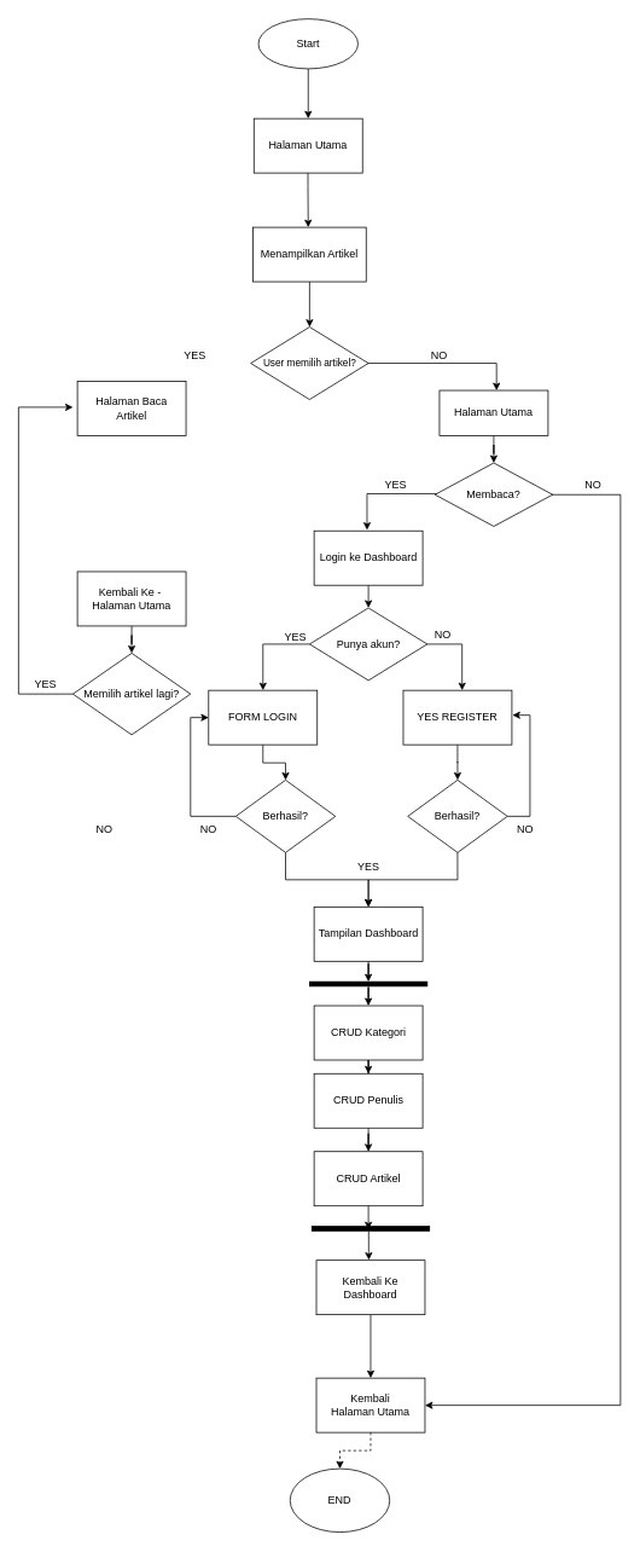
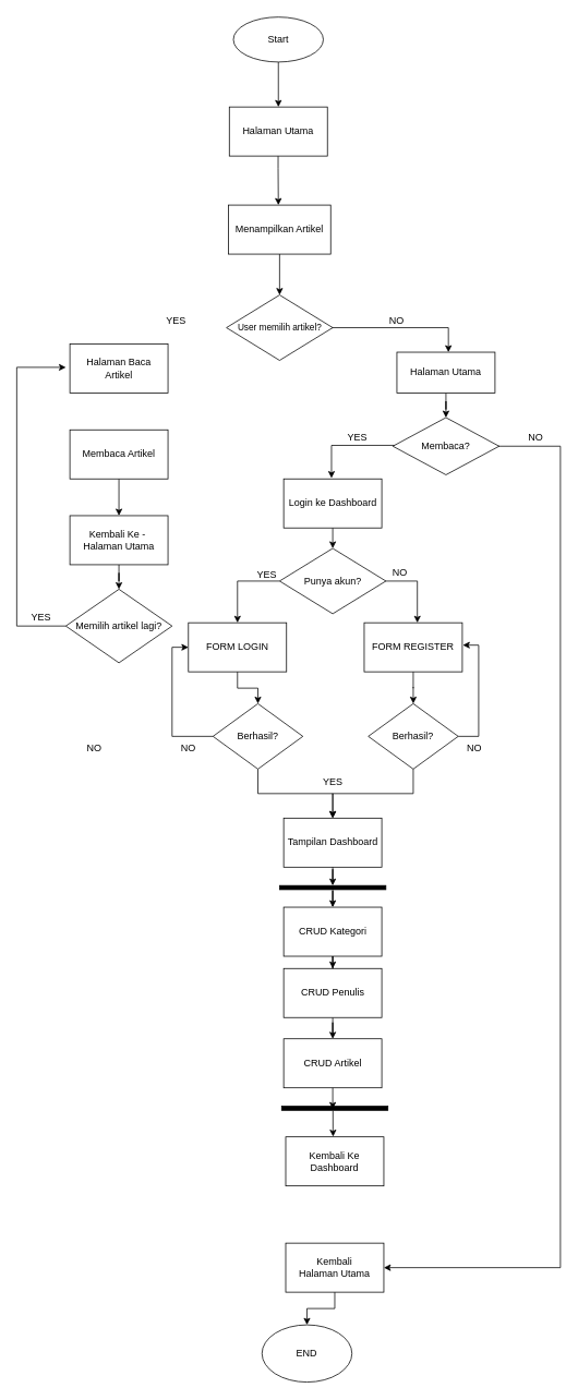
  <mxCell id="0" />
  <mxCell id="1" parent="0" />
  <mxCell id="2" value="" style="edgeStyle=orthogonalEdgeStyle;rounded=0;orthogonalLoop=1;jettySize=auto;html=1;" parent="1" source="3" target="5" edge="1"><mxGeometry relative="1" as="geometry" /></mxCell>
  <mxCell id="3" value="Start" style="ellipse;whiteSpace=wrap;html=1;" parent="1" vertex="1"><mxGeometry x="285" y="20" width="110" height="55" as="geometry" /></mxCell>
  <mxCell id="4" value="" style="edgeStyle=orthogonalEdgeStyle;rounded=0;orthogonalLoop=1;jettySize=auto;html=1;" parent="1" edge="1"><mxGeometry relative="1" as="geometry"><mxPoint x="339.713" y="190" as="sourcePoint" /><mxPoint x="340" y="250" as="targetPoint" /><Array as="points"><mxPoint x="339.69" y="205" /><mxPoint x="339.69" y="205" /></Array></mxGeometry></mxCell>
  <mxCell id="5" value="Halaman Utama" style="whiteSpace=wrap;html=1;" parent="1" vertex="1"><mxGeometry x="280" y="130" width="120" height="60" as="geometry" /></mxCell>
  <mxCell id="6" value="" style="edgeStyle=orthogonalEdgeStyle;rounded=0;orthogonalLoop=1;jettySize=auto;html=1;" parent="1" source="7" target="9" edge="1"><mxGeometry relative="1" as="geometry" /></mxCell>
  <mxCell id="7" value="Menampilkan Artikel" style="whiteSpace=wrap;html=1;" parent="1" vertex="1"><mxGeometry x="279" y="250" width="125" height="60" as="geometry" /></mxCell>
  <mxCell id="8" value="" style="edgeStyle=orthogonalEdgeStyle;rounded=0;orthogonalLoop=1;jettySize=auto;html=1;" parent="1" edge="1"><mxGeometry relative="1" as="geometry"><mxPoint x="404" y="400" as="sourcePoint" /><mxPoint x="548" y="430" as="targetPoint" /><Array as="points"><mxPoint x="547.5" y="400" /></Array></mxGeometry></mxCell>
  <mxCell id="9" value="&lt;font style=&quot;font-size: 11px;&quot;&gt;User memilih artikel?&lt;/font&gt;" style="rhombus;whiteSpace=wrap;html=1;align=center;" parent="1" vertex="1"><mxGeometry x="276.5" y="360" width="130" height="80" as="geometry" /></mxCell>
  <mxCell id="10" value="Halaman Baca&lt;div&gt;Artikel&lt;/div&gt;" style="whiteSpace=wrap;html=1;" parent="1" vertex="1"><mxGeometry x="85" y="420" width="120" height="60" as="geometry" /></mxCell>
+ <mxCell id="11" value="" style="edgeStyle=orthogonalEdgeStyle;rounded=0;orthogonalLoop=1;jettySize=auto;html=1;" parent="1" source="12" target="14" edge="1"><mxGeometry relative="1" as="geometry" /></mxCell>
+ <mxCell id="12" value="Membaca Artikel" style="whiteSpace=wrap;html=1;" parent="1" vertex="1"><mxGeometry x="85" y="525" width="120" height="60" as="geometry" /></mxCell>
  <mxCell id="13" value="" style="edgeStyle=orthogonalEdgeStyle;rounded=0;orthogonalLoop=1;jettySize=auto;html=1;" parent="1" source="14" target="15" edge="1"><mxGeometry relative="1" as="geometry" /></mxCell>
  <mxCell id="14" value="Kembali Ke -&amp;nbsp;&lt;div&gt;Halaman Utama&lt;/div&gt;" style="whiteSpace=wrap;html=1;" parent="1" vertex="1"><mxGeometry x="85" y="630" width="120" height="60" as="geometry" /></mxCell>
  <mxCell id="15" value="Memilih artikel lagi?" style="rhombus;whiteSpace=wrap;html=1;" parent="1" vertex="1"><mxGeometry x="80" y="720" width="130" height="90" as="geometry" /></mxCell>
  <mxCell id="16" value="YES" style="text;strokeColor=none;align=center;fillColor=none;html=1;verticalAlign=middle;whiteSpace=wrap;rounded=0;" parent="1" vertex="1"><mxGeometry x="185" y="377" width="60" height="30" as="geometry" /></mxCell>
  <mxCell id="17" value="" style="edgeStyle=orthogonalEdgeStyle;rounded=0;orthogonalLoop=1;jettySize=auto;html=1;targetPerimeterSpacing=2;entryX=0.001;entryY=0.392;entryDx=0;entryDy=0;entryPerimeter=0;" parent="1" edge="1"><mxGeometry relative="1" as="geometry"><mxPoint x="80" y="765" as="sourcePoint" /><mxPoint x="80.12" y="448.52" as="targetPoint" /><Array as="points"><mxPoint x="80" y="765" /><mxPoint x="20" y="765" /><mxPoint x="20" y="449" /></Array></mxGeometry></mxCell>
  <mxCell id="18" value="YES" style="text;strokeColor=none;align=center;fillColor=none;html=1;verticalAlign=middle;whiteSpace=wrap;rounded=0;" parent="1" vertex="1"><mxGeometry x="20" y="740" width="60" height="30" as="geometry" /></mxCell>
  <mxCell id="19" value="" style="edgeStyle=orthogonalEdgeStyle;rounded=0;orthogonalLoop=1;jettySize=auto;html=1;" parent="1" edge="1"><mxGeometry relative="1" as="geometry"><mxPoint x="483.417" y="543.95" as="sourcePoint" /><mxPoint x="405" y="584" as="targetPoint" /><Array as="points"><mxPoint x="405" y="544" /></Array></mxGeometry></mxCell>
  <mxCell id="20" value="Membaca?" style="rhombus;whiteSpace=wrap;html=1;" parent="1" vertex="1"><mxGeometry x="480" y="510" width="130" height="70" as="geometry" /></mxCell>
  <mxCell id="21" value="NO" style="text;strokeColor=none;align=center;fillColor=none;html=1;verticalAlign=middle;whiteSpace=wrap;rounded=0;" parent="1" vertex="1"><mxGeometry x="455" y="377" width="60" height="30" as="geometry" /></mxCell>
  <mxCell id="22" value="YES" style="text;strokeColor=none;align=center;fillColor=none;html=1;verticalAlign=middle;whiteSpace=wrap;rounded=0;" parent="1" vertex="1"><mxGeometry x="406.5" y="520" width="60" height="30" as="geometry" /></mxCell>
  <mxCell id="23" value="NO" style="text;strokeColor=none;align=center;fillColor=none;html=1;verticalAlign=middle;whiteSpace=wrap;rounded=0;" parent="1" vertex="1"><mxGeometry x="85" y="900" width="60" height="30" as="geometry" /></mxCell>
  <mxCell id="24" value="" style="edgeStyle=orthogonalEdgeStyle;rounded=0;orthogonalLoop=1;jettySize=auto;html=1;" parent="1" source="25" target="20" edge="1"><mxGeometry relative="1" as="geometry" /></mxCell>
  <mxCell id="25" value="Halaman Utama" style="whiteSpace=wrap;html=1;" parent="1" vertex="1"><mxGeometry x="485" y="430" width="120" height="50" as="geometry" /></mxCell>
  <mxCell id="26" value="" style="edgeStyle=orthogonalEdgeStyle;rounded=0;orthogonalLoop=1;jettySize=auto;html=1;" parent="1" target="63" edge="1"><mxGeometry relative="1" as="geometry"><mxPoint x="609" y="545" as="sourcePoint" /><mxPoint x="685" y="1120" as="targetPoint" /><Array as="points"><mxPoint x="685" y="545" /><mxPoint x="685" y="1550" /></Array></mxGeometry></mxCell>
  <mxCell id="27" value="" style="edgeStyle=orthogonalEdgeStyle;rounded=0;orthogonalLoop=1;jettySize=auto;html=1;" parent="1" source="28" edge="1"><mxGeometry relative="1" as="geometry"><mxPoint x="406.5" y="670" as="targetPoint" /></mxGeometry></mxCell>
  <mxCell id="28" value="Login ke Dashboard" style="rounded=0;whiteSpace=wrap;html=1;" parent="1" vertex="1"><mxGeometry x="346.5" y="585" width="120" height="60" as="geometry" /></mxCell>
  <mxCell id="29" style="edgeStyle=orthogonalEdgeStyle;rounded=0;orthogonalLoop=1;jettySize=auto;html=1;exitX=0;exitY=0.5;exitDx=0;exitDy=0;" parent="1" source="30" target="33" edge="1"><mxGeometry relative="1" as="geometry"><mxPoint x="305" y="760" as="targetPoint" /><mxPoint x="305.017" y="709.999" as="sourcePoint" /></mxGeometry></mxCell>
  <mxCell id="30" value="Punya akun?" style="rhombus;whiteSpace=wrap;html=1;rounded=0;" parent="1" vertex="1"><mxGeometry x="341.5" y="670" width="130" height="80" as="geometry" /></mxCell>
  <mxCell id="31" value="YES" style="text;strokeColor=none;align=center;fillColor=none;html=1;verticalAlign=middle;whiteSpace=wrap;rounded=0;" parent="1" vertex="1"><mxGeometry x="296" y="688" width="60" height="30" as="geometry" /></mxCell>
  <mxCell id="32" value="" style="edgeStyle=orthogonalEdgeStyle;rounded=0;orthogonalLoop=1;jettySize=auto;html=1;" parent="1" source="33" target="44" edge="1"><mxGeometry relative="1" as="geometry" /></mxCell>
  <mxCell id="33" value="FORM LOGIN" style="rounded=0;whiteSpace=wrap;html=1;" parent="1" vertex="1"><mxGeometry x="230" y="761" width="120" height="60" as="geometry" /></mxCell>
  <mxCell id="34" value="" style="edgeStyle=orthogonalEdgeStyle;rounded=0;orthogonalLoop=1;jettySize=auto;html=1;" parent="1" source="35" target="41" edge="1"><mxGeometry relative="1" as="geometry" /></mxCell>
- <mxCell id="35" value="YES REGISTER" style="whiteSpace=wrap;html=1;rounded=0;" parent="1" vertex="1"><mxGeometry x="445" y="761" width="120" height="60" as="geometry" /></mxCell>
+ <mxCell id="35" value="FORM REGISTER" style="whiteSpace=wrap;html=1;rounded=0;" parent="1" vertex="1"><mxGeometry x="445" y="761" width="120" height="60" as="geometry" /></mxCell>
  <mxCell id="36" value="" style="edgeStyle=orthogonalEdgeStyle;rounded=0;orthogonalLoop=1;jettySize=auto;html=1;" parent="1" edge="1"><mxGeometry relative="1" as="geometry"><mxPoint x="471" y="710" as="sourcePoint" /><mxPoint x="510" y="761" as="targetPoint" /><Array as="points"><mxPoint x="510" y="710" /></Array></mxGeometry></mxCell>
  <mxCell id="37" value="NO" style="text;strokeColor=none;align=center;fillColor=none;html=1;verticalAlign=middle;whiteSpace=wrap;rounded=0;" parent="1" vertex="1"><mxGeometry x="459" y="685" width="60" height="30" as="geometry" /></mxCell>
  <mxCell id="38" value="NO" style="text;strokeColor=none;align=center;fillColor=none;html=1;verticalAlign=middle;whiteSpace=wrap;rounded=0;" parent="1" vertex="1"><mxGeometry x="625" y="520" width="60" height="30" as="geometry" /></mxCell>
  <mxCell id="39" value="" style="edgeStyle=orthogonalEdgeStyle;rounded=0;orthogonalLoop=1;jettySize=auto;html=1;" parent="1" source="41" target="46" edge="1"><mxGeometry relative="1" as="geometry" /></mxCell>
  <mxCell id="40" style="edgeStyle=orthogonalEdgeStyle;rounded=0;orthogonalLoop=1;jettySize=auto;html=1;entryX=1.005;entryY=0.456;entryDx=0;entryDy=0;entryPerimeter=0;" parent="1" source="41" target="35" edge="1"><mxGeometry relative="1" as="geometry"><mxPoint x="585" y="790" as="targetPoint" /><Array as="points"><mxPoint x="585" y="900" /><mxPoint x="585" y="788" /></Array></mxGeometry></mxCell>
  <mxCell id="41" value="Berhasil?" style="rhombus;whiteSpace=wrap;html=1;rounded=0;" parent="1" vertex="1"><mxGeometry x="450" y="860" width="110" height="80" as="geometry" /></mxCell>
  <mxCell id="42" style="edgeStyle=orthogonalEdgeStyle;rounded=0;orthogonalLoop=1;jettySize=auto;html=1;exitX=0.5;exitY=1;exitDx=0;exitDy=0;" parent="1" source="44" target="46" edge="1"><mxGeometry relative="1" as="geometry" /></mxCell>
  <mxCell id="43" style="edgeStyle=orthogonalEdgeStyle;rounded=0;orthogonalLoop=1;jettySize=auto;html=1;exitX=0;exitY=0.5;exitDx=0;exitDy=0;entryX=0;entryY=0.5;entryDx=0;entryDy=0;" parent="1" source="44" target="33" edge="1"><mxGeometry relative="1" as="geometry" /></mxCell>
  <mxCell id="44" value="Berhasil?" style="rhombus;whiteSpace=wrap;html=1;rounded=0;" parent="1" vertex="1"><mxGeometry x="260" y="860" width="110" height="80" as="geometry" /></mxCell>
  <mxCell id="45" value="" style="edgeStyle=orthogonalEdgeStyle;rounded=0;orthogonalLoop=1;jettySize=auto;html=1;entryX=0.5;entryY=0;entryDx=0;entryDy=0;" parent="1" source="56" target="51" edge="1"><mxGeometry relative="1" as="geometry"><mxPoint x="408" y="1100" as="targetPoint" /><Array as="points" /></mxGeometry></mxCell>
  <mxCell id="46" value="Tampilan Dashboard" style="whiteSpace=wrap;html=1;rounded=0;" parent="1" vertex="1"><mxGeometry x="346.5" y="1000" width="120" height="60" as="geometry" /></mxCell>
  <mxCell id="47" value="YES" style="text;strokeColor=none;align=center;fillColor=none;html=1;verticalAlign=middle;whiteSpace=wrap;rounded=0;" parent="1" vertex="1"><mxGeometry x="376.5" y="941" width="60" height="30" as="geometry" /></mxCell>
  <mxCell id="48" value="NO" style="text;strokeColor=none;align=center;fillColor=none;html=1;verticalAlign=middle;whiteSpace=wrap;rounded=0;" parent="1" vertex="1"><mxGeometry x="550" y="900" width="60" height="30" as="geometry" /></mxCell>
  <mxCell id="49" value="NO" style="text;strokeColor=none;align=center;fillColor=none;html=1;verticalAlign=middle;whiteSpace=wrap;rounded=0;" parent="1" vertex="1"><mxGeometry x="200" y="900" width="60" height="30" as="geometry" /></mxCell>
  <mxCell id="50" value="" style="edgeStyle=orthogonalEdgeStyle;rounded=0;orthogonalLoop=1;jettySize=auto;html=1;" parent="1" source="51" target="53" edge="1"><mxGeometry relative="1" as="geometry" /></mxCell>
  <mxCell id="51" value="CRUD Kategori" style="whiteSpace=wrap;html=1;rounded=0;" parent="1" vertex="1"><mxGeometry x="346.5" y="1109" width="120" height="60" as="geometry" /></mxCell>
  <mxCell id="52" value="" style="edgeStyle=orthogonalEdgeStyle;rounded=0;orthogonalLoop=1;jettySize=auto;html=1;" parent="1" source="53" target="54" edge="1"><mxGeometry relative="1" as="geometry" /></mxCell>
  <mxCell id="53" value="CRUD Penulis" style="whiteSpace=wrap;html=1;rounded=0;" parent="1" vertex="1"><mxGeometry x="346.5" y="1184" width="120" height="60" as="geometry" /></mxCell>
  <mxCell id="54" value="CRUD Artikel" style="whiteSpace=wrap;html=1;rounded=0;" parent="1" vertex="1"><mxGeometry x="346.5" y="1270" width="120" height="60" as="geometry" /></mxCell>
  <mxCell id="55" value="" style="edgeStyle=orthogonalEdgeStyle;rounded=0;orthogonalLoop=1;jettySize=auto;html=1;" parent="1" source="46" target="56" edge="1"><mxGeometry relative="1" as="geometry"><mxPoint x="407" y="1060" as="sourcePoint" /><mxPoint x="407" y="1110" as="targetPoint" /></mxGeometry></mxCell>
  <mxCell id="56" value="" style="html=1;points=[];perimeter=orthogonalPerimeter;fillColor=strokeColor;rotation=90;" parent="1" vertex="1"><mxGeometry x="404" y="1020" width="5" height="130" as="geometry" /></mxCell>
  <mxCell id="57" value="" style="html=1;points=[];perimeter=orthogonalPerimeter;fillColor=strokeColor;rotation=90;" parent="1" vertex="1"><mxGeometry x="406.5" y="1290" width="5" height="130" as="geometry" /></mxCell>
  <mxCell id="58" value="" style="edgeStyle=orthogonalEdgeStyle;rounded=0;orthogonalLoop=1;jettySize=auto;html=1;" parent="1" edge="1"><mxGeometry relative="1" as="geometry"><mxPoint x="406.5" y="1330" as="sourcePoint" /><mxPoint x="406.5" y="1356" as="targetPoint" /></mxGeometry></mxCell>
  <mxCell id="59" value="" style="edgeStyle=orthogonalEdgeStyle;rounded=0;orthogonalLoop=1;jettySize=auto;html=1;entryX=0.483;entryY=-0.005;entryDx=0;entryDy=0;entryPerimeter=0;" parent="1" target="61" edge="1"><mxGeometry relative="1" as="geometry"><mxPoint x="406.76" y="1358" as="sourcePoint" /><mxPoint x="407" y="1390" as="targetPoint" /><Array as="points"><mxPoint x="407" y="1380" /><mxPoint x="407" y="1380" /></Array></mxGeometry></mxCell>
- <mxCell id="60" value="" style="edgeStyle=orthogonalEdgeStyle;rounded=0;orthogonalLoop=1;jettySize=auto;html=1;" parent="1" source="61" target="63" edge="1"><mxGeometry relative="1" as="geometry" /></mxCell>
  <mxCell id="61" value="Kembali Ke Dashboard" style="rounded=0;whiteSpace=wrap;html=1;" parent="1" vertex="1"><mxGeometry x="349" y="1390" width="120" height="60" as="geometry" /></mxCell>
- <mxCell id="62" value="" style="edgeStyle=orthogonalEdgeStyle;rounded=0;orthogonalLoop=1;jettySize=auto;html=1;dashed=1;" parent="1" source="63" target="64" edge="1"><mxGeometry relative="1" as="geometry" /></mxCell>
+ <mxCell id="62" value="" style="edgeStyle=orthogonalEdgeStyle;rounded=0;orthogonalLoop=1;jettySize=auto;html=1;" parent="1" source="63" target="64" edge="1"><mxGeometry relative="1" as="geometry" /></mxCell>
  <mxCell id="63" value="&lt;div&gt;Kembali&lt;/div&gt;Halaman Utama" style="rounded=0;whiteSpace=wrap;html=1;" parent="1" vertex="1"><mxGeometry x="349" y="1520" width="120" height="60" as="geometry" /></mxCell>
  <mxCell id="64" value="END" style="ellipse;whiteSpace=wrap;html=1;" parent="1" vertex="1"><mxGeometry x="320" y="1620" width="110" height="70" as="geometry" /></mxCell>
